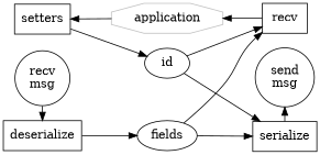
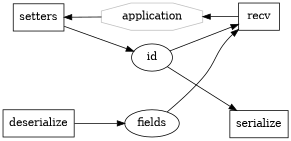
  digraph {
    fontname="DejaVu Serif"
    rankdir=LR
    node [fontname="DejaVu Serif" shape=box]
    edge [fontname="DejaVu Serif"]
-   n1 [label="recv\nmsg" shape=circle]
    deserialize
    setters
-   n4 [label="send\nmsg" shape=circle]
    serialize
    n6 [label=recv]
    fields [shape=ellipse]
    id [shape=ellipse]
    n9 [color=gray label=application shape=octagon]
    subgraph sub_1 {
      rank=same
-     n1
      deserialize
      setters
    }
    subgraph sub_2 {
      rank=same
-     n4
      serialize
      n6
    }
-   n1 -> deserialize
    deserialize -> fields
    setters -> id
    setters -> n9 [dir=back]
-   n4 -> serialize [dir=back]
-   fields -> serialize
    fields -> n6
    id -> serialize
    id -> n6
    n9 -> n6 [dir=back]
  }
